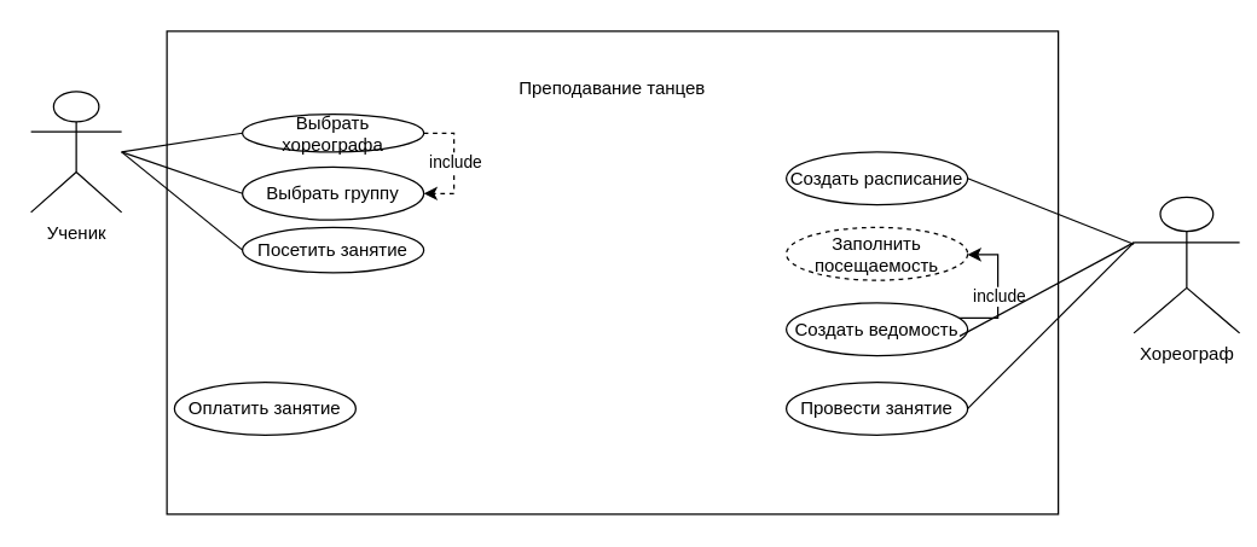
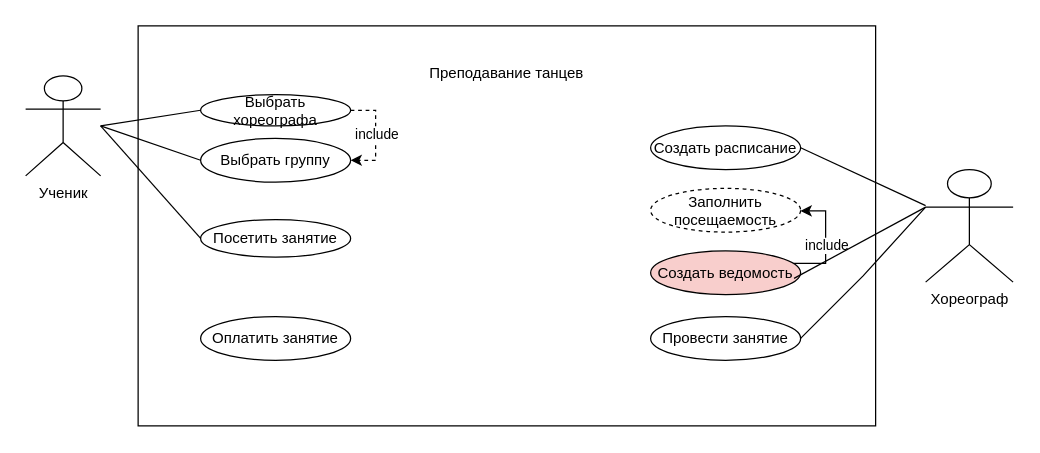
  <mxCell id="0" />
  <mxCell id="1" parent="0" />
  <mxCell id="2" value="Ученик" style="shape=umlActor;verticalLabelPosition=bottom;verticalAlign=top;html=1;outlineConnect=0;" vertex="1" parent="1"><mxGeometry x="20" y="60" width="60" height="80" as="geometry" /></mxCell>
- <mxCell id="3" value="Хореограф" style="shape=umlActor;verticalLabelPosition=bottom;verticalAlign=top;html=1;outlineConnect=0;" vertex="1" parent="1"><mxGeometry x="750" y="130" width="70" height="90" as="geometry" /></mxCell>
+ <mxCell id="3" value="Хореограф" style="shape=umlActor;verticalLabelPosition=bottom;verticalAlign=top;html=1;outlineConnect=0;" vertex="1" parent="1"><mxGeometry x="740" y="135" width="70" height="90" as="geometry" /></mxCell>
  <mxCell id="4" value="Преподавание танцев&lt;div&gt;&lt;br&gt;&lt;/div&gt;&lt;div&gt;&lt;br&gt;&lt;/div&gt;&lt;div&gt;&lt;br&gt;&lt;/div&gt;&lt;div&gt;&lt;br&gt;&lt;/div&gt;&lt;div&gt;&lt;br&gt;&lt;/div&gt;&lt;div&gt;&lt;br&gt;&lt;/div&gt;&lt;div&gt;&lt;br&gt;&lt;/div&gt;&lt;div&gt;&lt;br&gt;&lt;/div&gt;&lt;div&gt;&lt;br&gt;&lt;/div&gt;&lt;div&gt;&lt;br&gt;&lt;/div&gt;&lt;div&gt;&lt;br&gt;&lt;/div&gt;&lt;div&gt;&lt;br&gt;&lt;/div&gt;&lt;div&gt;&lt;br&gt;&lt;/div&gt;&lt;div&gt;&lt;br&gt;&lt;/div&gt;&lt;div&gt;&lt;br&gt;&lt;/div&gt;&lt;div&gt;&lt;br&gt;&lt;/div&gt;&lt;div&gt;&lt;br&gt;&lt;/div&gt;" style="rounded=0;whiteSpace=wrap;html=1;" vertex="1" parent="1"><mxGeometry x="110" y="20" width="590" height="320" as="geometry" /></mxCell>
  <mxCell id="5" style="edgeStyle=orthogonalEdgeStyle;rounded=0;orthogonalLoop=1;jettySize=auto;html=1;exitX=1;exitY=0.5;exitDx=0;exitDy=0;entryX=1;entryY=0.5;entryDx=0;entryDy=0;shape=filledEdge;dashed=1;" edge="1" parent="1" source="7" target="9"><mxGeometry relative="1" as="geometry" /></mxCell>
  <mxCell id="6" value="include" style="edgeLabel;html=1;align=center;verticalAlign=middle;resizable=0;points=[];" vertex="1" connectable="0" parent="5"><mxGeometry x="-0.037" relative="1" as="geometry"><mxPoint as="offset" /></mxGeometry></mxCell>
  <mxCell id="7" value="Выбрать хореографа" style="ellipse;whiteSpace=wrap;html=1;" vertex="1" parent="1"><mxGeometry x="160" y="75" width="120" height="25" as="geometry" /></mxCell>
- <mxCell id="8" value="Посетить занятие" style="ellipse;whiteSpace=wrap;html=1;" vertex="1" parent="1"><mxGeometry x="160" y="150" width="120" height="30" as="geometry" /></mxCell>
+ <mxCell id="8" value="Посетить занятие" style="ellipse;whiteSpace=wrap;html=1;" vertex="1" parent="1"><mxGeometry x="160" y="175" width="120" height="30" as="geometry" /></mxCell>
  <mxCell id="9" value="Выбрать группу" style="ellipse;whiteSpace=wrap;html=1;" vertex="1" parent="1"><mxGeometry x="160" y="110" width="120" height="35" as="geometry" /></mxCell>
- <mxCell id="10" value="Оплатить занятие" style="ellipse;whiteSpace=wrap;html=1;" vertex="1" parent="1"><mxGeometry x="115" y="252.5" width="120" height="35" as="geometry" /></mxCell>
+ <mxCell id="10" value="Оплатить занятие" style="ellipse;whiteSpace=wrap;html=1;" vertex="1" parent="1"><mxGeometry x="160" y="252.5" width="120" height="35" as="geometry" /></mxCell>
  <mxCell id="11" value="Создать расписание" style="ellipse;whiteSpace=wrap;html=1;" vertex="1" parent="1"><mxGeometry x="520" y="100" width="120" height="35" as="geometry" /></mxCell>
  <mxCell id="12" style="edgeStyle=orthogonalEdgeStyle;rounded=0;orthogonalLoop=1;jettySize=auto;html=1;dashed=0;" edge="1" parent="1" source="14" target="16"><mxGeometry relative="1" as="geometry"><Array as="points"><mxPoint x="660" y="210" /><mxPoint x="660" y="168" /></Array></mxGeometry></mxCell>
  <mxCell id="13" value="include" style="edgeLabel;html=1;align=center;verticalAlign=middle;resizable=0;points=[];" vertex="1" connectable="0" parent="12"><mxGeometry x="-0.094" relative="1" as="geometry"><mxPoint as="offset" /></mxGeometry></mxCell>
- <mxCell id="14" value="Создать ведомость" style="ellipse;whiteSpace=wrap;html=1;" vertex="1" parent="1"><mxGeometry x="520" y="200" width="120" height="35" as="geometry" /></mxCell>
+ <mxCell id="14" value="Создать ведомость" style="ellipse;whiteSpace=wrap;html=1;fillColor=#f8cecc;" vertex="1" parent="1"><mxGeometry x="520" y="200" width="120" height="35" as="geometry" /></mxCell>
  <mxCell id="15" value="Провести занятие" style="ellipse;whiteSpace=wrap;html=1;" vertex="1" parent="1"><mxGeometry x="520" y="252.5" width="120" height="35" as="geometry" /></mxCell>
  <mxCell id="16" value="Заполнить посещаемость" style="ellipse;whiteSpace=wrap;html=1;dashed=1;" vertex="1" parent="1"><mxGeometry x="520" y="150" width="120" height="35" as="geometry" /></mxCell>
  <mxCell id="17" value="" style="endArrow=none;html=1;rounded=0;entryX=0;entryY=0.5;entryDx=0;entryDy=0;" edge="1" parent="1" target="7"><mxGeometry width="50" height="50" relative="1" as="geometry"><mxPoint x="80" y="100" as="sourcePoint" /><mxPoint x="150" y="62.5" as="targetPoint" /></mxGeometry></mxCell>
  <mxCell id="18" value="" style="endArrow=none;html=1;rounded=0;entryX=0;entryY=0.5;entryDx=0;entryDy=0;" edge="1" parent="1" target="9"><mxGeometry width="50" height="50" relative="1" as="geometry"><mxPoint x="80" y="100" as="sourcePoint" /><mxPoint x="160" y="112.5" as="targetPoint" /></mxGeometry></mxCell>
  <mxCell id="19" value="" style="endArrow=none;html=1;rounded=0;entryX=0;entryY=0.5;entryDx=0;entryDy=0;" edge="1" parent="1" target="8"><mxGeometry width="50" height="50" relative="1" as="geometry"><mxPoint x="80" y="100" as="sourcePoint" /><mxPoint x="370" y="380" as="targetPoint" /></mxGeometry></mxCell>
  <mxCell id="20" value="" style="endArrow=none;html=1;rounded=0;exitX=1;exitY=0.5;exitDx=0;exitDy=0;" edge="1" parent="1" source="11" target="3"><mxGeometry width="50" height="50" relative="1" as="geometry"><mxPoint x="720" y="380" as="sourcePoint" /><mxPoint x="630" y="380" as="targetPoint" /></mxGeometry></mxCell>
  <mxCell id="21" value="" style="endArrow=none;html=1;rounded=0;exitX=0;exitY=0.333;exitDx=0;exitDy=0;exitPerimeter=0;entryX=1;entryY=0.5;entryDx=0;entryDy=0;" edge="1" parent="1" source="3" target="15"><mxGeometry width="50" height="50" relative="1" as="geometry"><mxPoint x="650" y="390" as="sourcePoint" /><mxPoint x="560" y="390" as="targetPoint" /><Array as="points"><mxPoint x="690" y="220" /></Array></mxGeometry></mxCell>
  <mxCell id="22" value="" style="endArrow=none;html=1;rounded=0;entryX=0.956;entryY=0.629;entryDx=0;entryDy=0;entryPerimeter=0;exitX=0;exitY=0.333;exitDx=0;exitDy=0;exitPerimeter=0;" edge="1" parent="1" source="3" target="14"><mxGeometry width="50" height="50" relative="1" as="geometry"><mxPoint x="730" y="180" as="sourcePoint" /><mxPoint x="570" y="390" as="targetPoint" /></mxGeometry></mxCell>
